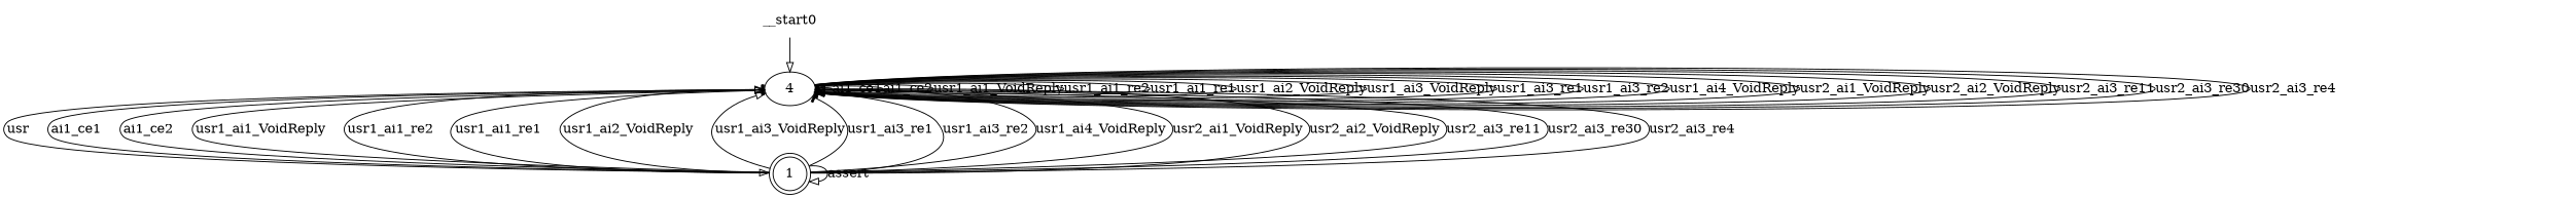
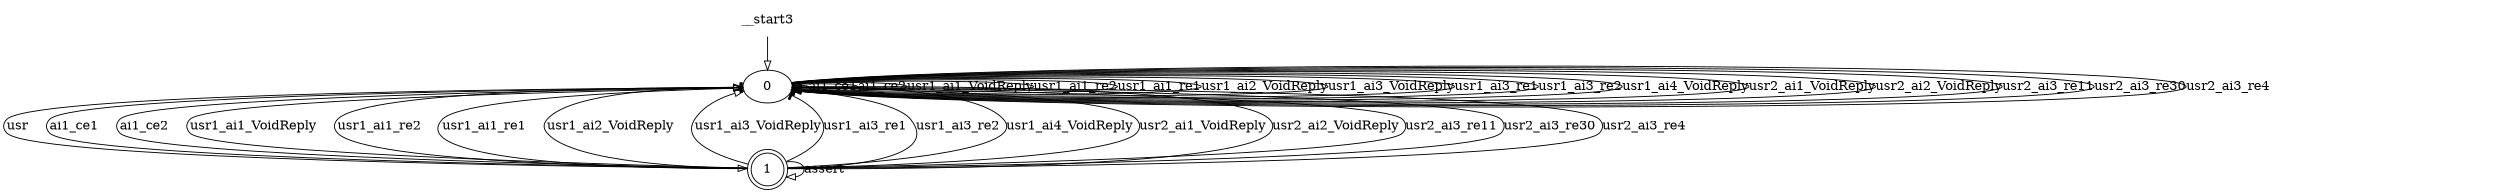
  digraph {
    edge [arrowhead=onormal]
-   n1 [label=4]
+   n1 [label=0]
    n2 [label=1 shape=doublecircle]
-   __start0 [shape=none]
+   __start0 [shape=none label=__start3]
    n1 -> n1 [arrowhead=tee label=ai1_ce1]
    n1 -> n1 [label=ai1_ce2]
    n1 -> n1 [arrowhead=tee label=usr1_ai1_VoidReply]
    n1 -> n1 [label=usr1_ai1_re2]
    n1 -> n1 [label=usr1_ai1_re1]
    n1 -> n1 [label=usr1_ai2_VoidReply]
    n1 -> n1 [arrowhead=tee label=usr1_ai3_VoidReply]
    n1 -> n1 [arrowhead=tee label=usr1_ai3_re1]
    n1 -> n1 [label=usr1_ai3_re2]
    n1 -> n1 [arrowhead=tee label=usr1_ai4_VoidReply]
    n1 -> n1 [label=usr2_ai1_VoidReply]
    n1 -> n1 [arrowhead=tee label=usr2_ai2_VoidReply]
    n1 -> n1 [arrowhead=tee label=usr2_ai3_re11]
    n1 -> n1 [arrowhead=tee label=usr2_ai3_re30]
    n1 -> n1 [arrowhead=tee label=usr2_ai3_re4]
    n1 -> n2 [label=usr]
    n2 -> n1 [arrowhead=tee label=ai1_ce1]
    n2 -> n1 [label=ai1_ce2]
    n2 -> n1 [arrowhead=tee label=usr1_ai1_VoidReply]
    n2 -> n1 [arrowhead=tee label=usr1_ai1_re2]
    n2 -> n1 [label=usr1_ai1_re1]
    n2 -> n1 [label=usr1_ai2_VoidReply]
    n2 -> n1 [label=usr1_ai3_VoidReply]
    n2 -> n1 [arrowhead=tee label=usr1_ai3_re1]
    n2 -> n1 [label=usr1_ai3_re2]
    n2 -> n1 [label=usr1_ai4_VoidReply]
    n2 -> n1 [arrowhead=tee label=usr2_ai1_VoidReply]
    n2 -> n1 [arrowhead=tee label=usr2_ai2_VoidReply]
    n2 -> n1 [label=usr2_ai3_re11]
    n2 -> n1 [label=usr2_ai3_re30]
    n2 -> n1 [arrowhead=tee label=usr2_ai3_re4]
    n2 -> n2 [label=assert]
    __start0 -> n1
  }
